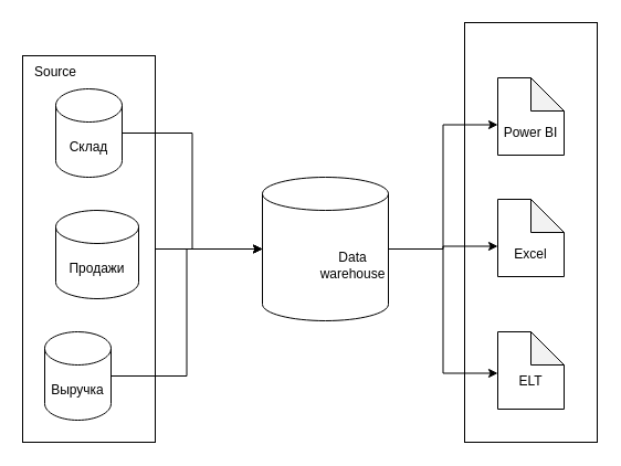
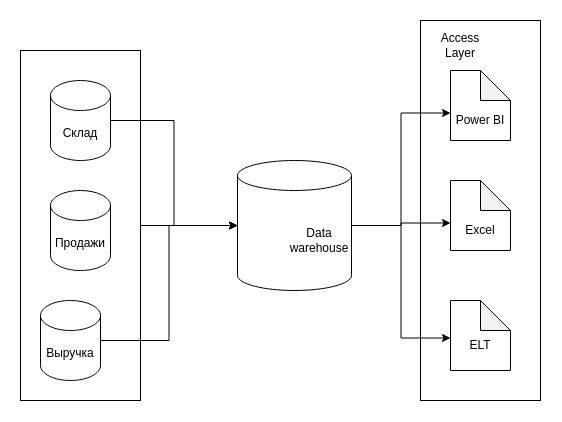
  <mxCell id="0" />
  <mxCell id="1" parent="0" />
  <mxCell id="2" value="" style="rounded=0;whiteSpace=wrap;html=1;" vertex="1" parent="1"><mxGeometry x="420" y="20" width="120" height="380" as="geometry" /></mxCell>
  <mxCell id="3" value="" style="edgeStyle=orthogonalEdgeStyle;rounded=0;orthogonalLoop=1;jettySize=auto;html=1;" edge="1" parent="1" source="4" target="12"><mxGeometry relative="1" as="geometry" /></mxCell>
  <mxCell id="4" value="" style="rounded=0;whiteSpace=wrap;html=1;" vertex="1" parent="1"><mxGeometry x="20" y="50" width="120" height="350" as="geometry" /></mxCell>
  <mxCell id="5" style="edgeStyle=orthogonalEdgeStyle;rounded=0;orthogonalLoop=1;jettySize=auto;html=1;" edge="1" parent="1" source="6" target="12"><mxGeometry relative="1" as="geometry" /></mxCell>
  <mxCell id="6" value="Склад" style="shape=cylinder3;whiteSpace=wrap;html=1;boundedLbl=1;backgroundOutline=1;size=15;" vertex="1" parent="1"><mxGeometry x="50" y="80" width="60" height="80" as="geometry" /></mxCell>
  <mxCell id="7" value="Выручка" style="shape=cylinder3;whiteSpace=wrap;html=1;boundedLbl=1;backgroundOutline=1;size=15;" vertex="1" parent="1"><mxGeometry x="40" y="300" width="60" height="80" as="geometry" /></mxCell>
- <mxCell id="8" value="Продажи" style="shape=cylinder3;whiteSpace=wrap;html=1;boundedLbl=1;backgroundOutline=1;size=15;" vertex="1" parent="1"><mxGeometry x="50" y="190" width="75" height="80" as="geometry" /></mxCell>
+ <mxCell id="8" value="Продажи" style="shape=cylinder3;whiteSpace=wrap;html=1;boundedLbl=1;backgroundOutline=1;size=15;" vertex="1" parent="1"><mxGeometry x="50" y="190" width="60" height="80" as="geometry" /></mxCell>
  <mxCell id="9" style="edgeStyle=orthogonalEdgeStyle;rounded=0;orthogonalLoop=1;jettySize=auto;html=1;entryX=0;entryY=0.25;entryDx=0;entryDy=0;" edge="1" parent="1" source="12" target="18"><mxGeometry relative="1" as="geometry" /></mxCell>
  <mxCell id="10" style="edgeStyle=orthogonalEdgeStyle;rounded=0;orthogonalLoop=1;jettySize=auto;html=1;entryX=0;entryY=0.25;entryDx=0;entryDy=0;" edge="1" parent="1" source="12" target="19"><mxGeometry relative="1" as="geometry" /></mxCell>
  <mxCell id="11" style="edgeStyle=orthogonalEdgeStyle;rounded=0;orthogonalLoop=1;jettySize=auto;html=1;entryX=0;entryY=0.25;entryDx=0;entryDy=0;" edge="1" parent="1" source="12" target="20"><mxGeometry relative="1" as="geometry" /></mxCell>
  <mxCell id="12" value="" style="shape=cylinder3;whiteSpace=wrap;html=1;boundedLbl=1;backgroundOutline=1;size=15;" vertex="1" parent="1"><mxGeometry x="237" y="160" width="114" height="130" as="geometry" /></mxCell>
  <mxCell id="13" value="" style="shape=note;whiteSpace=wrap;html=1;backgroundOutline=1;darkOpacity=0.05;" vertex="1" parent="1"><mxGeometry x="450" y="70" width="60" height="70" as="geometry" /></mxCell>
  <mxCell id="14" value="" style="shape=note;whiteSpace=wrap;html=1;backgroundOutline=1;darkOpacity=0.05;" vertex="1" parent="1"><mxGeometry x="450" y="180" width="60" height="70" as="geometry" /></mxCell>
  <mxCell id="15" value="" style="shape=note;whiteSpace=wrap;html=1;backgroundOutline=1;darkOpacity=0.05;" vertex="1" parent="1"><mxGeometry x="450" y="300" width="60" height="70" as="geometry" /></mxCell>
- <mxCell id="16" value="Source" style="text;html=1;align=center;verticalAlign=middle;whiteSpace=wrap;rounded=0;" vertex="1" parent="1"><mxGeometry x="20" y="50" width="60" height="30" as="geometry" /></mxCell>
  <mxCell id="17" value="Data warehouse" style="text;html=1;align=center;verticalAlign=middle;whiteSpace=wrap;rounded=0;" vertex="1" parent="1"><mxGeometry x="289" y="225" width="60" height="30" as="geometry" /></mxCell>
  <mxCell id="18" value="Power BI" style="text;html=1;align=center;verticalAlign=middle;whiteSpace=wrap;rounded=0;" vertex="1" parent="1"><mxGeometry x="450" y="105" width="60" height="30" as="geometry" /></mxCell>
  <mxCell id="19" value="Excel" style="text;html=1;align=center;verticalAlign=middle;whiteSpace=wrap;rounded=0;" vertex="1" parent="1"><mxGeometry x="450" y="215" width="60" height="30" as="geometry" /></mxCell>
  <mxCell id="20" value="ELT" style="text;html=1;align=center;verticalAlign=middle;whiteSpace=wrap;rounded=0;" vertex="1" parent="1"><mxGeometry x="450" y="330" width="60" height="30" as="geometry" /></mxCell>
+ <mxCell id="21" value="Access Layer" style="text;html=1;align=center;verticalAlign=middle;whiteSpace=wrap;rounded=0;" vertex="1" parent="1"><mxGeometry x="430" y="30" width="60" height="30" as="geometry" /></mxCell>
  <mxCell id="22" style="edgeStyle=orthogonalEdgeStyle;rounded=0;orthogonalLoop=1;jettySize=auto;html=1;entryX=0;entryY=0.5;entryDx=0;entryDy=0;entryPerimeter=0;" edge="1" parent="1" source="7" target="12"><mxGeometry relative="1" as="geometry" /></mxCell>
